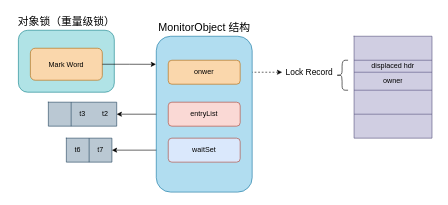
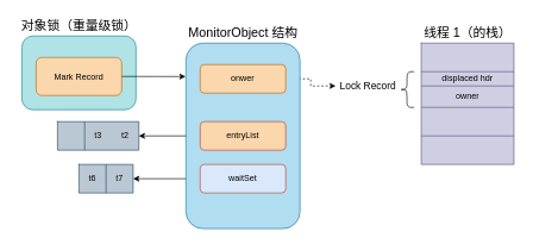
  <mxCell id="0" />
  <mxCell id="1" parent="0" />
  <mxCell id="2" style="edgeStyle=orthogonalEdgeStyle;rounded=0;orthogonalLoop=1;jettySize=auto;html=1;fontSize=14;dashed=1;" edge="1" parent="1" source="33" target="16"><mxGeometry relative="1" as="geometry" /></mxCell>
  <mxCell id="3" value="" style="group" vertex="1" connectable="0" parent="1"><mxGeometry x="470" y="30" width="255" height="200" as="geometry" /></mxCell>
+ <mxCell id="4" value="线程 1（的栈）" style="text;html=1;align=center;verticalAlign=middle;resizable=0;points=[];autosize=1;fontSize=18;" vertex="1" parent="3"><mxGeometry x="115" width="140" height="30" as="geometry" /></mxCell>
  <mxCell id="5" value="" style="shape=table;html=1;whiteSpace=wrap;startSize=0;container=1;collapsible=0;childLayout=tableLayout;fillColor=#d0cee2;fontSize=18;strokeColor=#56517e;" vertex="1" parent="3"><mxGeometry x="120" y="30" width="130" height="170" as="geometry" /></mxCell>
  <mxCell id="6" style="shape=partialRectangle;html=1;whiteSpace=wrap;collapsible=0;dropTarget=0;pointerEvents=0;fillColor=none;top=0;left=0;bottom=0;right=0;points=[[0,0.5],[1,0.5]];portConstraint=eastwest;" vertex="1" parent="5"><mxGeometry width="130" height="40" as="geometry" /></mxCell>
  <mxCell id="7" style="shape=partialRectangle;html=1;whiteSpace=wrap;connectable=0;fillColor=none;top=0;left=0;bottom=0;right=0;overflow=hidden;" vertex="1" parent="6"><mxGeometry width="130" height="40" as="geometry" /></mxCell>
  <mxCell id="8" style="shape=partialRectangle;html=1;whiteSpace=wrap;collapsible=0;dropTarget=0;pointerEvents=0;fillColor=none;top=0;left=0;bottom=0;right=0;points=[[0,0.5],[1,0.5]];portConstraint=eastwest;" vertex="1" parent="5"><mxGeometry y="40" width="130" height="20" as="geometry" /></mxCell>
  <mxCell id="9" value="displaced hdr" style="shape=partialRectangle;html=1;whiteSpace=wrap;connectable=0;fillColor=none;top=0;left=0;bottom=0;right=0;overflow=hidden;" vertex="1" parent="8"><mxGeometry width="130" height="20" as="geometry" /></mxCell>
  <mxCell id="10" style="shape=partialRectangle;html=1;whiteSpace=wrap;collapsible=0;dropTarget=0;pointerEvents=0;fillColor=none;top=0;left=0;bottom=0;right=0;points=[[0,0.5],[1,0.5]];portConstraint=eastwest;" vertex="1" parent="5"><mxGeometry y="60" width="130" height="30" as="geometry" /></mxCell>
  <mxCell id="11" value="owner" style="shape=partialRectangle;html=1;whiteSpace=wrap;connectable=0;fillColor=none;top=0;left=0;bottom=0;right=0;overflow=hidden;" vertex="1" parent="10"><mxGeometry width="130" height="30" as="geometry" /></mxCell>
  <mxCell id="12" style="shape=partialRectangle;html=1;whiteSpace=wrap;collapsible=0;dropTarget=0;pointerEvents=0;fillColor=none;top=0;left=0;bottom=0;right=0;points=[[0,0.5],[1,0.5]];portConstraint=eastwest;" vertex="1" parent="5"><mxGeometry y="90" width="130" height="40" as="geometry" /></mxCell>
  <mxCell id="13" style="shape=partialRectangle;html=1;whiteSpace=wrap;connectable=0;fillColor=none;top=0;left=0;bottom=0;right=0;overflow=hidden;" vertex="1" parent="12"><mxGeometry width="130" height="40" as="geometry" /></mxCell>
  <mxCell id="14" style="shape=partialRectangle;html=1;whiteSpace=wrap;collapsible=0;dropTarget=0;pointerEvents=0;fillColor=none;top=0;left=0;bottom=0;right=0;points=[[0,0.5],[1,0.5]];portConstraint=eastwest;" vertex="1" parent="5"><mxGeometry y="130" width="130" height="40" as="geometry" /></mxCell>
  <mxCell id="15" style="shape=partialRectangle;html=1;whiteSpace=wrap;connectable=0;fillColor=none;top=0;left=0;bottom=0;right=0;overflow=hidden;" vertex="1" parent="14"><mxGeometry width="130" height="40" as="geometry" /></mxCell>
  <mxCell id="16" value="Lock Record" style="text;html=1;align=center;verticalAlign=middle;resizable=0;points=[];autosize=1;fontSize=14;" vertex="1" parent="3"><mxGeometry y="80" width="90" height="20" as="geometry" /></mxCell>
  <mxCell id="17" value="" style="shape=curlyBracket;whiteSpace=wrap;html=1;rounded=1;fillColor=#80FF00;fontSize=14;" vertex="1" parent="3"><mxGeometry x="90" y="70" width="20" height="50" as="geometry" /></mxCell>
  <mxCell id="18" value="" style="group" vertex="1" connectable="0" parent="1"><mxGeometry x="80" y="30" width="345" height="290" as="geometry" /></mxCell>
  <mxCell id="19" value="" style="shape=table;html=1;whiteSpace=wrap;startSize=0;container=1;collapsible=0;childLayout=tableLayout;fillColor=#bac8d3;fontSize=14;strokeColor=#23445d;" vertex="1" parent="18"><mxGeometry y="140" width="114" height="40" as="geometry" /></mxCell>
  <mxCell id="20" value="" style="shape=partialRectangle;html=1;whiteSpace=wrap;collapsible=0;dropTarget=0;pointerEvents=0;fillColor=none;top=0;left=0;bottom=0;right=0;points=[[0,0.5],[1,0.5]];portConstraint=eastwest;" vertex="1" parent="19"><mxGeometry width="114" height="40" as="geometry" /></mxCell>
  <mxCell id="21" value="t3" style="shape=partialRectangle;html=1;whiteSpace=wrap;connectable=0;fillColor=none;top=0;left=0;bottom=0;right=0;overflow=hidden;" vertex="1" parent="20"><mxGeometry x="38" width="38" height="40" as="geometry" /></mxCell>
  <mxCell id="22" value="t2" style="shape=partialRectangle;html=1;whiteSpace=wrap;connectable=0;fillColor=none;top=0;left=0;bottom=0;right=0;overflow=hidden;" vertex="1" parent="20"><mxGeometry x="76" width="38" height="40" as="geometry" /></mxCell>
  <mxCell id="23" style="edgeStyle=orthogonalEdgeStyle;rounded=0;orthogonalLoop=1;jettySize=auto;html=1;fontSize=14;" edge="1" parent="18" source="32" target="20"><mxGeometry relative="1" as="geometry" /></mxCell>
  <mxCell id="24" value="" style="shape=table;html=1;whiteSpace=wrap;startSize=0;container=1;collapsible=0;childLayout=tableLayout;fillColor=#bac8d3;fontSize=14;strokeColor=#23445d;" vertex="1" parent="18"><mxGeometry x="30" y="200" width="76" height="40" as="geometry" /></mxCell>
  <mxCell id="25" value="" style="shape=partialRectangle;html=1;whiteSpace=wrap;collapsible=0;dropTarget=0;pointerEvents=0;fillColor=none;top=0;left=0;bottom=0;right=0;points=[[0,0.5],[1,0.5]];portConstraint=eastwest;" vertex="1" parent="24"><mxGeometry width="76" height="40" as="geometry" /></mxCell>
  <mxCell id="26" value="t6" style="shape=partialRectangle;html=1;whiteSpace=wrap;connectable=0;fillColor=none;top=0;left=0;bottom=0;right=0;overflow=hidden;" vertex="1" parent="25"><mxGeometry width="38" height="40" as="geometry" /></mxCell>
  <mxCell id="27" value="t7" style="shape=partialRectangle;html=1;whiteSpace=wrap;connectable=0;fillColor=none;top=0;left=0;bottom=0;right=0;overflow=hidden;" vertex="1" parent="25"><mxGeometry x="38" width="38" height="40" as="geometry" /></mxCell>
  <mxCell id="28" style="edgeStyle=orthogonalEdgeStyle;rounded=0;orthogonalLoop=1;jettySize=auto;html=1;fontSize=14;" edge="1" parent="18" source="31" target="25"><mxGeometry relative="1" as="geometry" /></mxCell>
  <mxCell id="29" value="MonitorObject 结构" style="text;html=1;align=center;verticalAlign=middle;resizable=0;points=[];autosize=1;fontSize=18;" vertex="1" parent="18"><mxGeometry x="175" width="170" height="30" as="geometry" /></mxCell>
  <mxCell id="30" value="" style="rounded=1;whiteSpace=wrap;html=1;fillColor=#b1ddf0;strokeColor=#10739e;" vertex="1" parent="18"><mxGeometry x="180" y="30" width="160" height="260" as="geometry" /></mxCell>
  <mxCell id="31" value="waitSet" style="rounded=1;whiteSpace=wrap;html=1;fillColor=#dae8fc;strokeColor=#ae4132;" vertex="1" parent="18"><mxGeometry x="200" y="200" width="120" height="40" as="geometry" /></mxCell>
- <mxCell id="32" value="entryList" style="rounded=1;whiteSpace=wrap;html=1;fillColor=#fad9d5;strokeColor=#ae4132;" vertex="1" parent="18"><mxGeometry x="200" y="140" width="120" height="40" as="geometry" /></mxCell>
- <mxCell id="33" value="onwer" style="rounded=1;whiteSpace=wrap;html=1;fillColor=#fad7ac;strokeColor=#b46504;" vertex="1" parent="18"><mxGeometry x="200" y="70" width="120" height="40" as="geometry" /></mxCell>
+ <mxCell id="32" value="entryList" style="rounded=1;whiteSpace=wrap;html=1;fillColor=#fad7ac;strokeColor=#ae4132;" vertex="1" parent="18"><mxGeometry x="200" y="140" width="120" height="40" as="geometry" /></mxCell>
+ <mxCell id="33" value="onwer" style="rounded=1;whiteSpace=wrap;html=1;fillColor=#fad7ac;strokeColor=#b46504;" vertex="1" parent="18"><mxGeometry x="200" y="60" width="120" height="40" as="geometry" /></mxCell>
  <mxCell id="34" value="" style="group" vertex="1" connectable="0" parent="18"><mxGeometry x="-60" y="-10" width="180" height="133.34" as="geometry" /></mxCell>
  <mxCell id="35" value="对象锁（重量级锁）" style="text;html=1;align=center;verticalAlign=middle;resizable=0;points=[];autosize=1;fontSize=18;" vertex="1" parent="34"><mxGeometry width="180" height="30" as="geometry" /></mxCell>
  <mxCell id="36" value="" style="rounded=1;whiteSpace=wrap;html=1;fillColor=#b0e3e6;strokeColor=#0e8088;" vertex="1" parent="34"><mxGeometry x="10" y="30" width="160" height="103.34" as="geometry" /></mxCell>
- <mxCell id="37" value="Mark Word" style="rounded=1;whiteSpace=wrap;html=1;fillColor=#fad7ac;strokeColor=#b46504;" vertex="1" parent="34"><mxGeometry x="30" y="60" width="120" height="53.33" as="geometry" /></mxCell>
+ <mxCell id="37" value="Mark Record" style="rounded=1;whiteSpace=wrap;html=1;fillColor=#fad7ac;strokeColor=#b46504;" vertex="1" parent="34"><mxGeometry x="30" y="60" width="120" height="53.33" as="geometry" /></mxCell>
  <mxCell id="38" style="edgeStyle=orthogonalEdgeStyle;rounded=0;orthogonalLoop=1;jettySize=auto;html=1;entryX=-0.003;entryY=0.18;entryDx=0;entryDy=0;entryPerimeter=0;fontSize=14;" edge="1" parent="18" source="37" target="30"><mxGeometry relative="1" as="geometry" /></mxCell>
